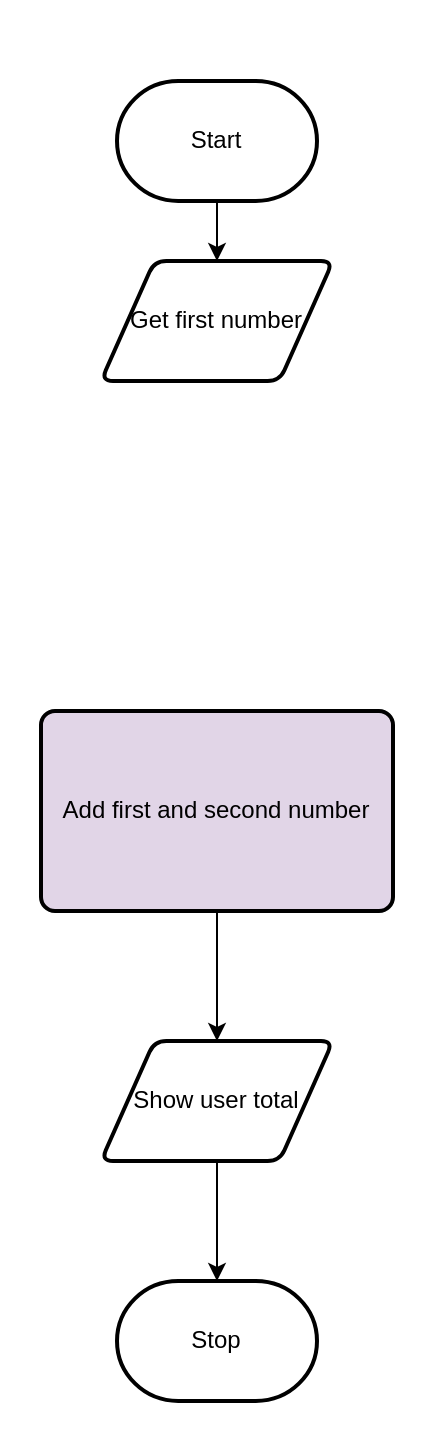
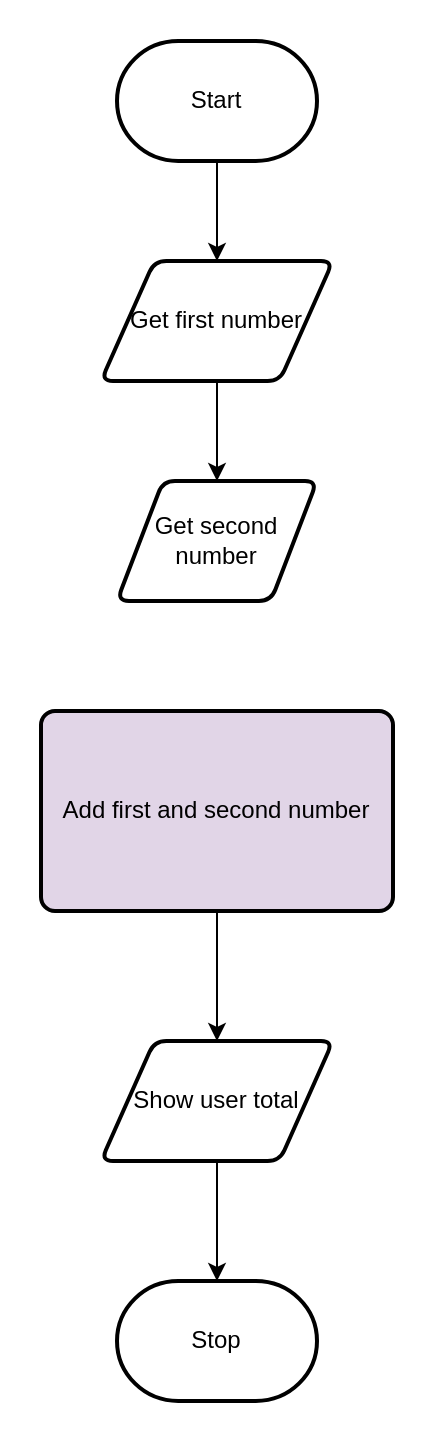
  <mxCell id="0" />
  <mxCell id="1" parent="0" />
+ <mxCell id="2" style="edgeStyle=none;html=1;entryX=0.5;entryY=0;entryDx=0;entryDy=0;" edge="1" parent="1" source="3" target="9"><mxGeometry relative="1" as="geometry" /></mxCell>
  <mxCell id="3" value="Get first number" style="shape=parallelogram;html=1;strokeWidth=2;perimeter=parallelogramPerimeter;whiteSpace=wrap;rounded=1;arcSize=12;size=0.23;" parent="1" vertex="1"><mxGeometry x="50" y="130" width="116" height="60" as="geometry" /></mxCell>
  <mxCell id="4" style="edgeStyle=none;html=1;entryX=0.5;entryY=0;entryDx=0;entryDy=0;" edge="1" parent="1" source="5" target="3"><mxGeometry relative="1" as="geometry" /></mxCell>
- <mxCell id="5" value="Start" style="strokeWidth=2;html=1;shape=mxgraph.flowchart.terminator;whiteSpace=wrap;" parent="1" vertex="1"><mxGeometry x="58" y="40" width="100" height="60" as="geometry" /></mxCell>
+ <mxCell id="5" value="Start" style="strokeWidth=2;html=1;shape=mxgraph.flowchart.terminator;whiteSpace=wrap;" parent="1" vertex="1"><mxGeometry x="58" y="20" width="100" height="60" as="geometry" /></mxCell>
  <mxCell id="6" style="edgeStyle=none;html=1;entryX=0.5;entryY=0;entryDx=0;entryDy=0;" edge="1" parent="1" source="7" target="11"><mxGeometry relative="1" as="geometry" /></mxCell>
  <mxCell id="7" value="Add first and second number" style="rounded=1;whiteSpace=wrap;html=1;absoluteArcSize=1;arcSize=14;strokeWidth=2;fillColor=#e1d5e7;" parent="1" vertex="1"><mxGeometry x="20" y="355" width="176" height="100" as="geometry" /></mxCell>
  <mxCell id="8" value="Stop" style="strokeWidth=2;html=1;shape=mxgraph.flowchart.terminator;whiteSpace=wrap;" parent="1" vertex="1"><mxGeometry x="58" y="640" width="100" height="60" as="geometry" /></mxCell>
+ <mxCell id="9" value="Get second number" style="shape=parallelogram;html=1;strokeWidth=2;perimeter=parallelogramPerimeter;whiteSpace=wrap;rounded=1;arcSize=12;size=0.23;" vertex="1" parent="1"><mxGeometry x="58" y="240" width="100" height="60" as="geometry" /></mxCell>
  <mxCell id="10" style="edgeStyle=none;html=1;entryX=0.5;entryY=0;entryDx=0;entryDy=0;entryPerimeter=0;" edge="1" parent="1" source="11" target="8"><mxGeometry relative="1" as="geometry" /></mxCell>
  <mxCell id="11" value="Show user total" style="shape=parallelogram;html=1;strokeWidth=2;perimeter=parallelogramPerimeter;whiteSpace=wrap;rounded=1;arcSize=12;size=0.23;" vertex="1" parent="1"><mxGeometry x="50" y="520" width="116" height="60" as="geometry" /></mxCell>
